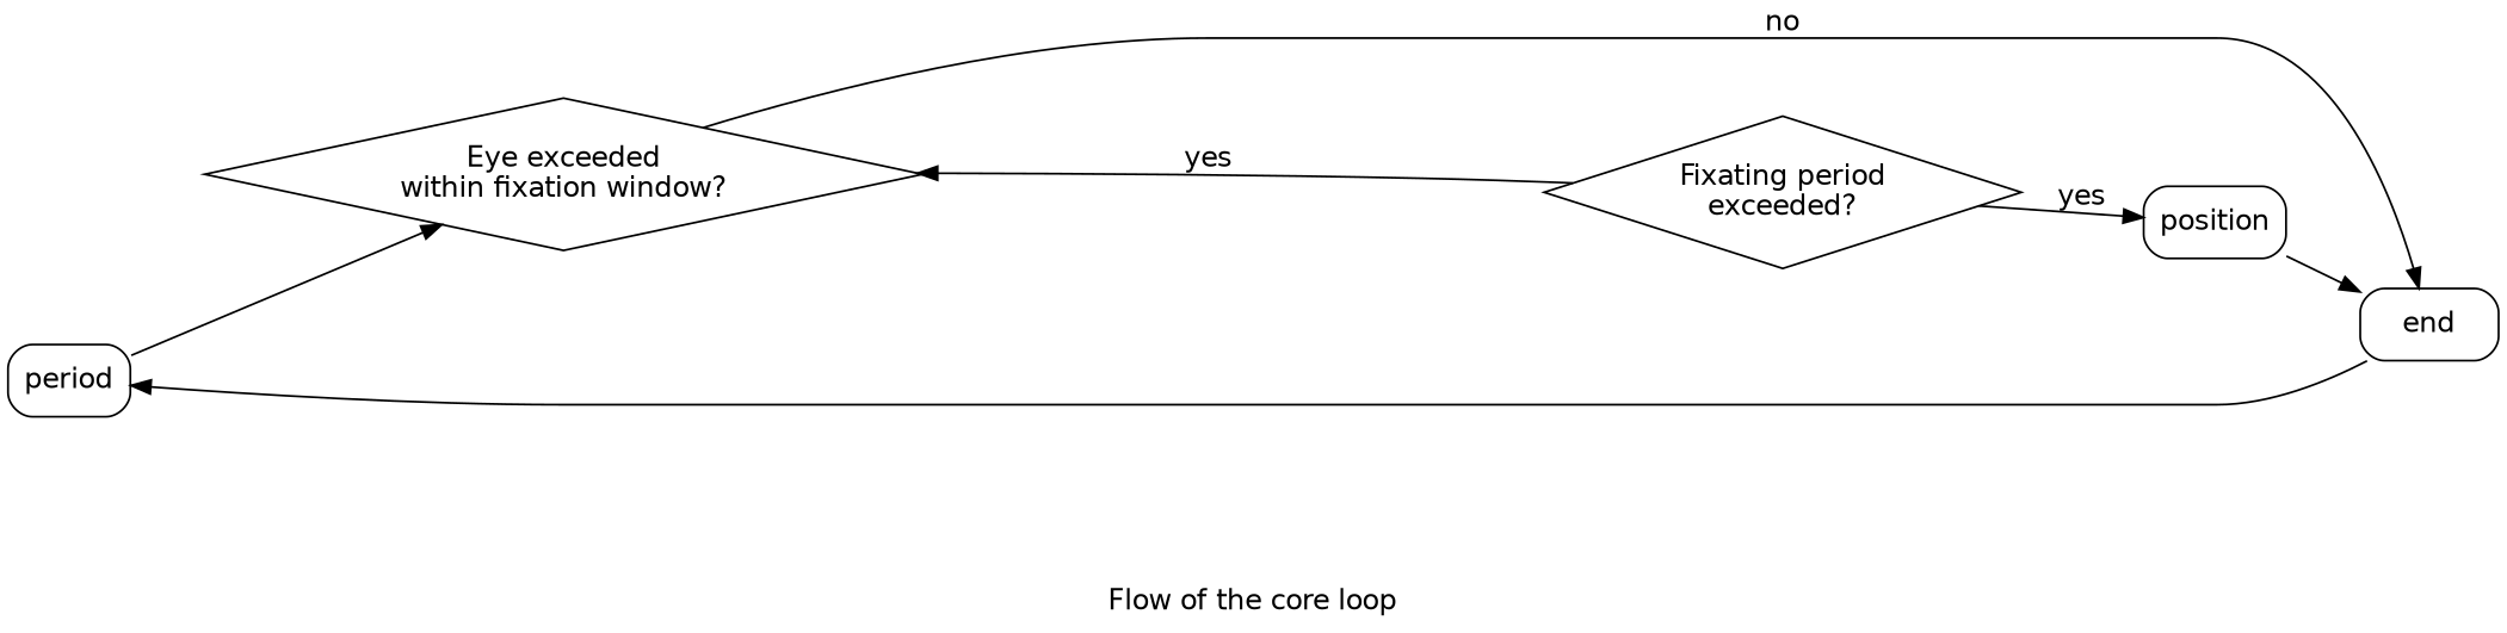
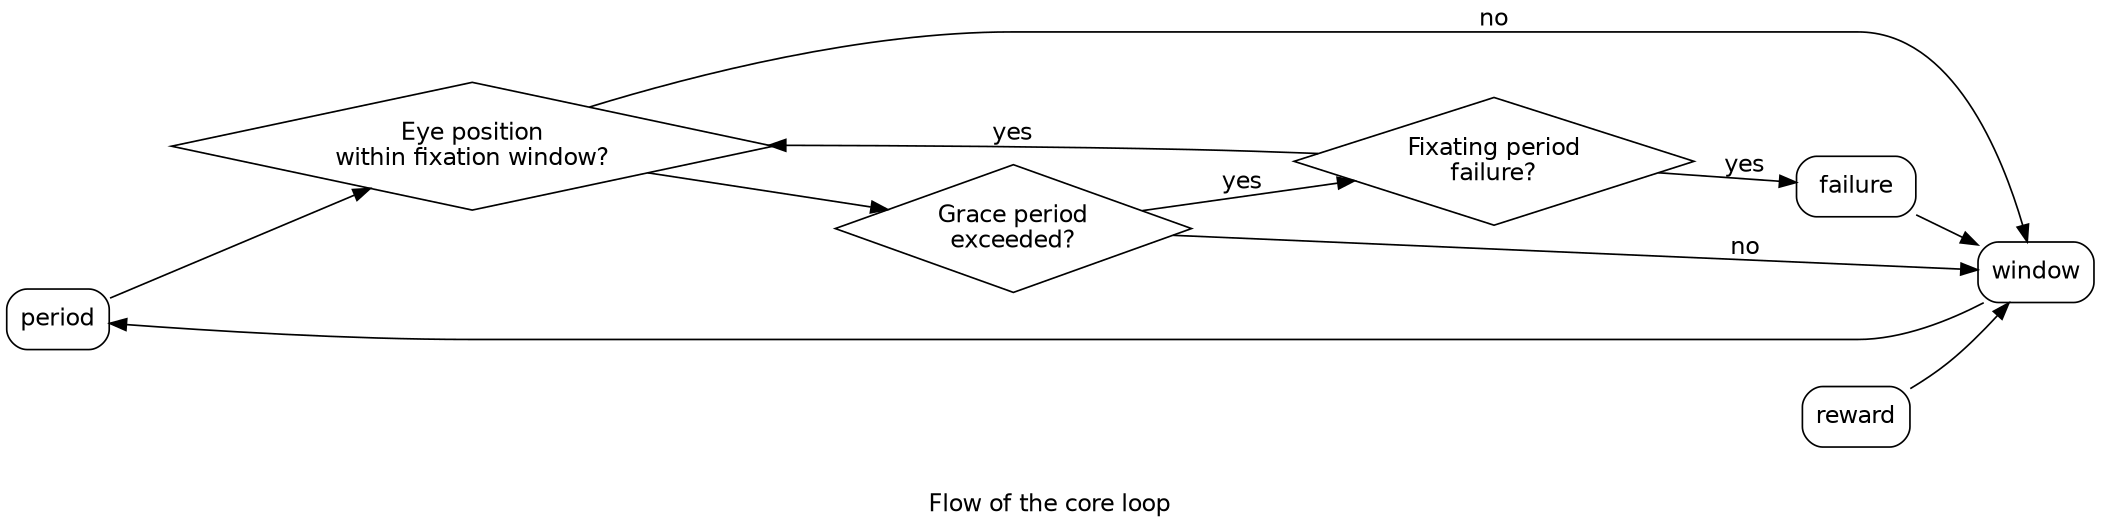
  digraph {
    fontname="DejaVu Sans"
    label="Flow of the core loop"
    rankdir=LR
    node [fontname="DejaVu Sans" shape=box style=rounded]
    edge [fontname="DejaVu Sans"]
    n1 [label=period]
-   n2 [label="Eye exceeded\nwithin fixation window?" shape=diamond style=""]
-   end
-   n5 [label="Fixating period\nexceeded?" shape=diamond style=""]
-   failure [label=position]
+   n2 [label="Eye position\nwithin fixation window?" shape=diamond style=""]
+   n3 [label="Grace period\nexceeded?" shape=diamond style=""]
+   end [label=window]
+   n5 [label="Fixating period\nfailure?" shape=diamond style=""]
+   failure
+   reward
    n1 -> n2
+   n2 -> n3
    n2 -> end [label=no]
+   n3 -> end [label=no]
+   n3 -> n5 [label=yes]
    end -> n1
    n5 -> n2 [label=yes]
    n5 -> failure [label=yes]
    failure -> end
+   reward -> end
  }
